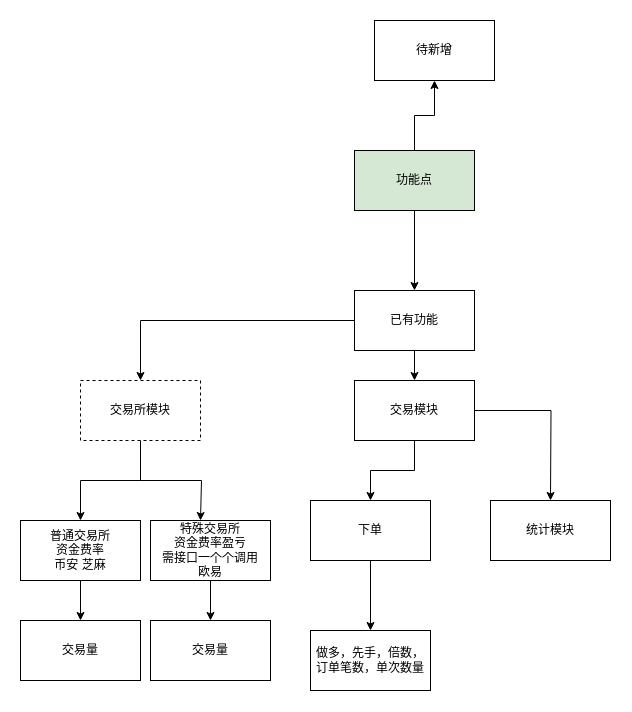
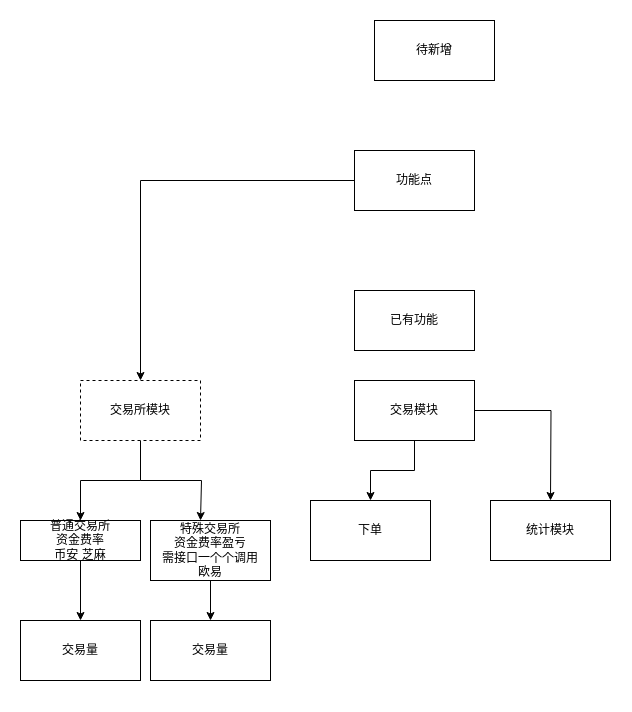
  <mxCell id="0" />
  <mxCell id="1" parent="0" />
- <mxCell id="2" value="" style="edgeStyle=orthogonalEdgeStyle;rounded=0;orthogonalLoop=1;jettySize=auto;html=1;" edge="1" parent="1" source="4" target="5"><mxGeometry relative="1" as="geometry" /></mxCell>
- <mxCell id="3" value="" style="edgeStyle=orthogonalEdgeStyle;rounded=0;orthogonalLoop=1;jettySize=auto;html=1;" edge="1" parent="1" source="4" target="8"><mxGeometry relative="1" as="geometry" /></mxCell>
- <mxCell id="4" value="功能点" style="rounded=0;whiteSpace=wrap;html=1;fillColor=#d5e8d4;" vertex="1" parent="1"><mxGeometry x="354" y="150" width="120" height="60" as="geometry" /></mxCell>
+ <mxCell id="3" value="" style="edgeStyle=orthogonalEdgeStyle;rounded=0;orthogonalLoop=1;jettySize=auto;html=1;" edge="1" parent="1" source="4" target="11"><mxGeometry relative="1" as="geometry" /></mxCell>
+ <mxCell id="4" value="功能点" style="rounded=0;whiteSpace=wrap;html=1;" vertex="1" parent="1"><mxGeometry x="354" y="150" width="120" height="60" as="geometry" /></mxCell>
  <mxCell id="5" value="待新增" style="whiteSpace=wrap;html=1;rounded=0;" vertex="1" parent="1"><mxGeometry x="374" y="20" width="120" height="60" as="geometry" /></mxCell>
- <mxCell id="6" value="" style="edgeStyle=orthogonalEdgeStyle;rounded=0;orthogonalLoop=1;jettySize=auto;html=1;" edge="1" parent="1" source="8" target="11"><mxGeometry relative="1" as="geometry" /></mxCell>
- <mxCell id="7" value="" style="edgeStyle=orthogonalEdgeStyle;rounded=0;orthogonalLoop=1;jettySize=auto;html=1;" edge="1" parent="1" source="8" target="20"><mxGeometry relative="1" as="geometry" /></mxCell>
  <mxCell id="8" value="已有功能" style="whiteSpace=wrap;html=1;rounded=0;" vertex="1" parent="1"><mxGeometry x="354" y="290" width="120" height="60" as="geometry" /></mxCell>
  <mxCell id="9" value="" style="edgeStyle=orthogonalEdgeStyle;rounded=0;orthogonalLoop=1;jettySize=auto;html=1;" edge="1" parent="1" source="11" target="13"><mxGeometry relative="1" as="geometry" /></mxCell>
  <mxCell id="10" style="edgeStyle=orthogonalEdgeStyle;rounded=0;orthogonalLoop=1;jettySize=auto;html=1;" edge="1" parent="1" source="11"><mxGeometry relative="1" as="geometry"><mxPoint x="200" y="520" as="targetPoint" /><Array as="points"><mxPoint x="140" y="480" /><mxPoint x="201" y="480" /></Array></mxGeometry></mxCell>
  <mxCell id="11" value="交易所模块" style="whiteSpace=wrap;html=1;rounded=0;dashed=1;" vertex="1" parent="1"><mxGeometry x="80" y="380" width="120" height="60" as="geometry" /></mxCell>
  <mxCell id="12" value="" style="edgeStyle=orthogonalEdgeStyle;rounded=0;orthogonalLoop=1;jettySize=auto;html=1;" edge="1" parent="1" source="13" target="16"><mxGeometry relative="1" as="geometry" /></mxCell>
- <mxCell id="13" value="普通交易所&lt;div&gt;资金费率&lt;/div&gt;&lt;div&gt;币安 芝麻&lt;/div&gt;" style="whiteSpace=wrap;html=1;rounded=0;" vertex="1" parent="1"><mxGeometry x="20" y="520" width="120" height="60" as="geometry" /></mxCell>
+ <mxCell id="13" value="普通交易所&lt;div&gt;资金费率&lt;/div&gt;&lt;div&gt;币安 芝麻&lt;/div&gt;" style="whiteSpace=wrap;html=1;rounded=0;" vertex="1" parent="1"><mxGeometry x="20" y="520" width="120" height="40" as="geometry" /></mxCell>
  <mxCell id="14" style="edgeStyle=orthogonalEdgeStyle;rounded=0;orthogonalLoop=1;jettySize=auto;html=1;" edge="1" parent="1" source="15" target="17"><mxGeometry relative="1" as="geometry" /></mxCell>
  <mxCell id="15" value="特殊交易所&lt;div&gt;资金费率盈亏&lt;/div&gt;&lt;div&gt;需接口一个个调用&lt;/div&gt;&lt;div&gt;欧易&lt;/div&gt;" style="rounded=0;whiteSpace=wrap;html=1;" vertex="1" parent="1"><mxGeometry x="150" y="520" width="120" height="60" as="geometry" /></mxCell>
  <mxCell id="16" value="交易量" style="whiteSpace=wrap;html=1;rounded=0;" vertex="1" parent="1"><mxGeometry x="20" y="620" width="120" height="60" as="geometry" /></mxCell>
  <mxCell id="17" value="交易量" style="whiteSpace=wrap;html=1;rounded=0;" vertex="1" parent="1"><mxGeometry x="150" y="620" width="120" height="60" as="geometry" /></mxCell>
  <mxCell id="18" value="" style="edgeStyle=orthogonalEdgeStyle;rounded=0;orthogonalLoop=1;jettySize=auto;html=1;" edge="1" parent="1" source="20" target="22"><mxGeometry relative="1" as="geometry" /></mxCell>
  <mxCell id="19" style="edgeStyle=orthogonalEdgeStyle;rounded=0;orthogonalLoop=1;jettySize=auto;html=1;" edge="1" parent="1" source="20"><mxGeometry relative="1" as="geometry"><mxPoint x="550" y="500" as="targetPoint" /></mxGeometry></mxCell>
  <mxCell id="20" value="交易模块" style="whiteSpace=wrap;html=1;rounded=0;" vertex="1" parent="1"><mxGeometry x="354" y="380" width="120" height="60" as="geometry" /></mxCell>
- <mxCell id="21" value="" style="edgeStyle=orthogonalEdgeStyle;rounded=0;orthogonalLoop=1;jettySize=auto;html=1;" edge="1" parent="1" source="22" target="23"><mxGeometry relative="1" as="geometry" /></mxCell>
  <mxCell id="22" value="下单" style="whiteSpace=wrap;html=1;rounded=0;" vertex="1" parent="1"><mxGeometry x="310" y="500" width="120" height="60" as="geometry" /></mxCell>
- <mxCell id="23" value="做多，先手，倍数，订单笔数，单次数量" style="whiteSpace=wrap;html=1;rounded=0;" vertex="1" parent="1"><mxGeometry x="310" y="630" width="120" height="60" as="geometry" /></mxCell>
  <mxCell id="24" value="统计模块" style="rounded=0;whiteSpace=wrap;html=1;" vertex="1" parent="1"><mxGeometry x="490" y="500" width="120" height="60" as="geometry" /></mxCell>
